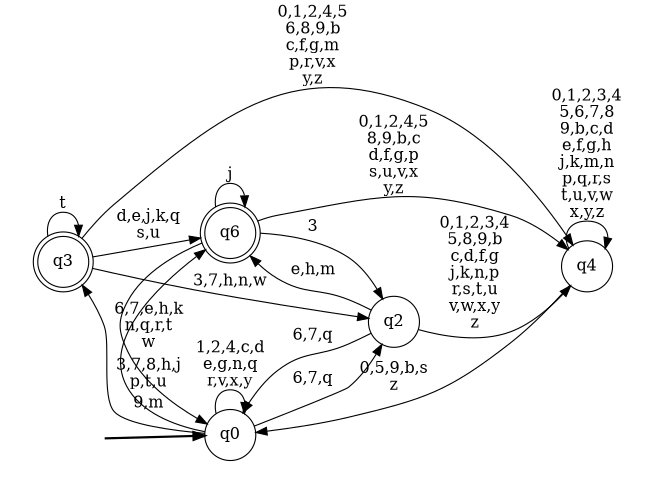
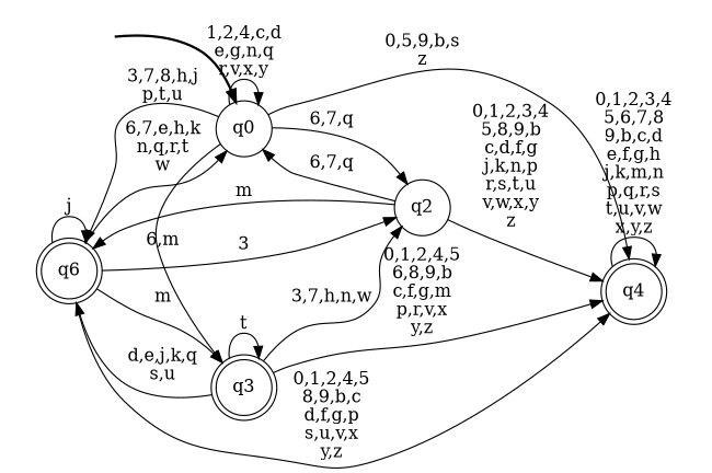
  digraph {
    rankdir=LR
    node [shape=circle style="rounded,filled" color=black fillcolor=white]
    __start0 [height=0 shape=none style=invis width=0 color="" fillcolor=""]
    n2 [label=q0 style=filled]
    n3 [label=q6 shape=doublecircle]
    n4 [label=q2]
    n5 [label=q3 shape=doublecircle]
-   n6 [label=q4 style=filled]
+   n6 [label=q4 shape=doublecircle style=filled]
    subgraph cluster_1 {
      nodesep=0.15
      ranksep=0.15
      style=invis
      __start0
      n2
    }
    __start0 -> n2 [penwidth=2]
    n2 -> n2 [label="1,2,4,c,d\ne,g,n,q\nr,v,x,y"]
    n2 -> n3 [label="3,7,8,h,j\np,t,u"]
    n2 -> n4 [label="6,7,q"]
-   n2 -> n5 [label="9,m"]
-   n6 -> n2 [label="0,5,9,b,s\nz"]
+   n2 -> n5 [label="6,m"]
+   n2 -> n6 [label="0,5,9,b,s\nz"]
    n3 -> n2 [label="6,7,e,h,k\nn,q,r,t\nw"]
    n3 -> n3 [label=j]
    n3 -> n4 [label=3]
+   n3 -> n5 [label=m]
    n3 -> n6 [label="0,1,2,4,5\n8,9,b,c\nd,f,g,p\ns,u,v,x\ny,z"]
    n4 -> n2 [label="6,7,q"]
-   n4 -> n3 [label="e,h,m"]
+   n4 -> n3 [label=m]
    n4 -> n6 [label="0,1,2,3,4\n5,8,9,b\nc,d,f,g\nj,k,n,p\nr,s,t,u\nv,w,x,y\nz"]
    n5 -> n3 [label="d,e,j,k,q\ns,u"]
    n5 -> n4 [label="3,7,h,n,w"]
    n5 -> n5 [label=t]
    n5 -> n6 [label="0,1,2,4,5\n6,8,9,b\nc,f,g,m\np,r,v,x\ny,z"]
    n6 -> n6 [label="0,1,2,3,4\n5,6,7,8\n9,b,c,d\ne,f,g,h\nj,k,m,n\np,q,r,s\nt,u,v,w\nx,y,z"]
  }
